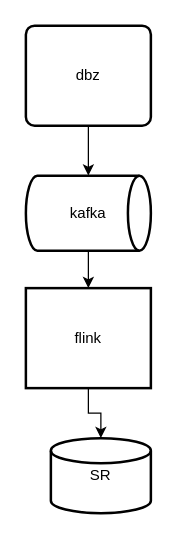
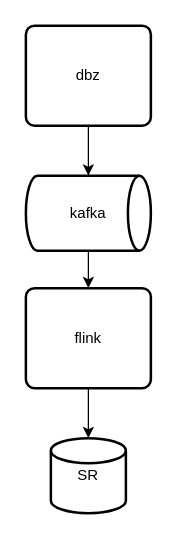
  <mxCell id="0" />
  <mxCell id="1" parent="0" />
  <mxCell id="2" style="edgeStyle=orthogonalEdgeStyle;rounded=0;orthogonalLoop=1;jettySize=auto;html=1;exitX=0.5;exitY=1;exitDx=0;exitDy=0;" edge="1" parent="1" source="3" target="5"><mxGeometry relative="1" as="geometry" /></mxCell>
  <mxCell id="3" value="dbz" style="rounded=1;whiteSpace=wrap;html=1;absoluteArcSize=1;arcSize=14;strokeWidth=2;" vertex="1" parent="1"><mxGeometry x="20" y="20" width="100" height="80" as="geometry" /></mxCell>
  <mxCell id="4" style="edgeStyle=orthogonalEdgeStyle;rounded=0;orthogonalLoop=1;jettySize=auto;html=1;entryX=0.5;entryY=0;entryDx=0;entryDy=0;" edge="1" parent="1" source="5" target="7"><mxGeometry relative="1" as="geometry" /></mxCell>
  <mxCell id="5" value="kafka" style="strokeWidth=2;html=1;shape=mxgraph.flowchart.direct_data;whiteSpace=wrap;" vertex="1" parent="1"><mxGeometry x="20" y="140" width="100" height="60" as="geometry" /></mxCell>
  <mxCell id="6" style="edgeStyle=orthogonalEdgeStyle;rounded=0;orthogonalLoop=1;jettySize=auto;html=1;" edge="1" parent="1" source="7" target="8"><mxGeometry relative="1" as="geometry" /></mxCell>
- <mxCell id="7" value="flink" style="whiteSpace=wrap;html=1;absoluteArcSize=1;arcSize=14;strokeWidth=2;rounded=0;" vertex="1" parent="1"><mxGeometry x="20" y="230" width="100" height="80" as="geometry" /></mxCell>
- <mxCell id="8" value="SR" style="strokeWidth=2;html=1;shape=mxgraph.flowchart.database;whiteSpace=wrap;" vertex="1" parent="1"><mxGeometry x="40" y="350" width="80" height="60" as="geometry" /></mxCell>
+ <mxCell id="7" value="flink" style="rounded=1;whiteSpace=wrap;html=1;absoluteArcSize=1;arcSize=14;strokeWidth=2;" vertex="1" parent="1"><mxGeometry x="20" y="230" width="100" height="80" as="geometry" /></mxCell>
+ <mxCell id="8" value="SR" style="strokeWidth=2;html=1;shape=mxgraph.flowchart.database;whiteSpace=wrap;" vertex="1" parent="1"><mxGeometry x="40" y="350" width="60" height="60" as="geometry" /></mxCell>
